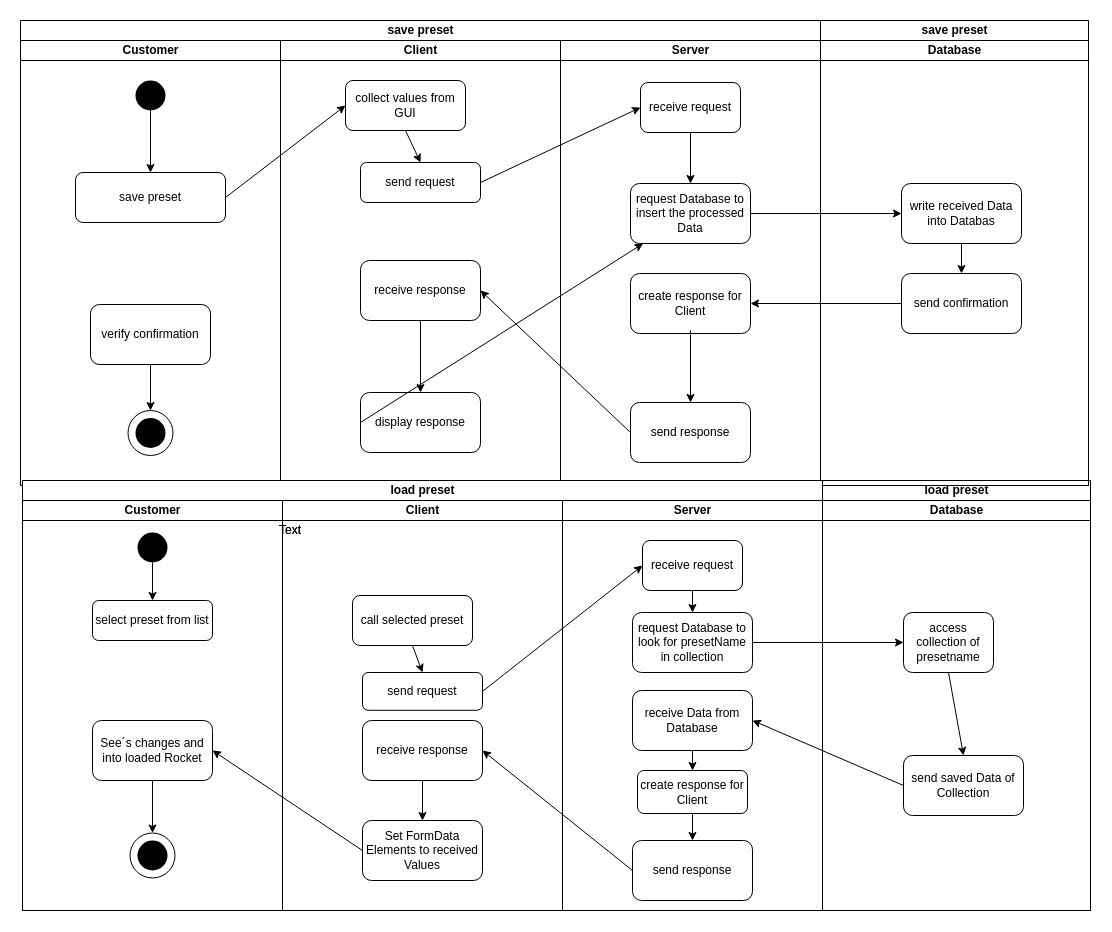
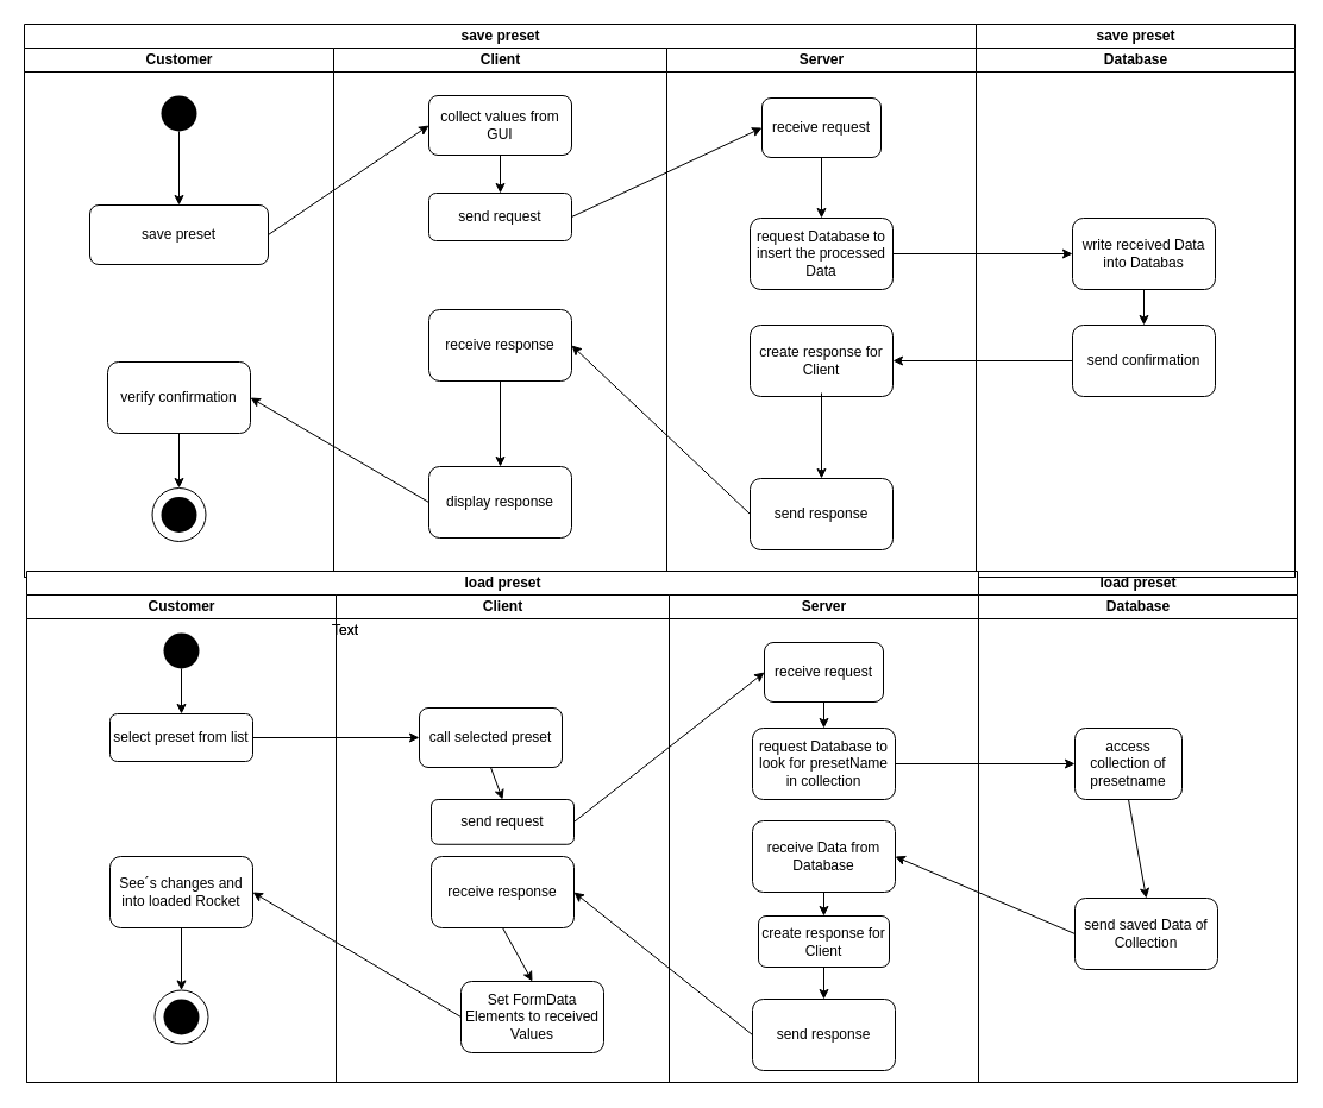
  <mxCell id="0" />
  <mxCell id="1" parent="0" />
  <mxCell id="2" value="" style="endArrow=classic;html=1;entryX=0;entryY=0.5;entryDx=0;entryDy=0;exitX=1;exitY=0.5;exitDx=0;exitDy=0;" parent="1" source="21" target="34" edge="1"><mxGeometry width="50" height="50" relative="1" as="geometry"><mxPoint x="750" y="210" as="sourcePoint" /><mxPoint x="670" y="223" as="targetPoint" /></mxGeometry></mxCell>
  <mxCell id="3" value="" style="endArrow=classic;html=1;exitX=0;exitY=0.5;exitDx=0;exitDy=0;entryX=1;entryY=0.5;entryDx=0;entryDy=0;" parent="1" source="35" target="22" edge="1"><mxGeometry width="50" height="50" relative="1" as="geometry"><mxPoint x="670" y="317" as="sourcePoint" /><mxPoint x="730" y="303" as="targetPoint" /></mxGeometry></mxCell>
  <mxCell id="4" value="save preset" style="swimlane;html=1;childLayout=stackLayout;resizeParent=1;resizeParentMax=0;startSize=20;rounded=0;swimlaneFillColor=none;arcSize=15;" parent="1" vertex="1"><mxGeometry x="20" y="20" width="800" height="465" as="geometry"><mxRectangle x="70" y="100" width="60" height="20" as="alternateBounds" /></mxGeometry></mxCell>
  <mxCell id="5" value="Customer" style="swimlane;html=1;startSize=20;fillColor=#FFFFFF;" parent="4" vertex="1"><mxGeometry y="20" width="260" height="445" as="geometry" /></mxCell>
  <mxCell id="6" value="" style="ellipse;whiteSpace=wrap;html=1;aspect=fixed;rounded=0;fillColor=#000000;strokeColor=none;" parent="5" vertex="1"><mxGeometry x="115" y="377.5" width="30" height="30" as="geometry" /></mxCell>
  <mxCell id="7" value="" style="ellipse;whiteSpace=wrap;html=1;aspect=fixed;rounded=0;fillColor=none;" parent="5" vertex="1"><mxGeometry x="107.5" y="370" width="45" height="45" as="geometry" /></mxCell>
  <mxCell id="8" value="" style="ellipse;whiteSpace=wrap;html=1;aspect=fixed;rounded=0;fillColor=#000000;strokeColor=none;" parent="5" vertex="1"><mxGeometry x="115" y="40" width="30" height="30" as="geometry" /></mxCell>
  <mxCell id="9" value="save preset" style="rounded=1;whiteSpace=wrap;html=1;fillColor=none;" parent="5" vertex="1"><mxGeometry x="55" y="132" width="150" height="50" as="geometry" /></mxCell>
  <mxCell id="10" value="" style="endArrow=classic;html=1;entryX=0.5;entryY=0;entryDx=0;entryDy=0;exitX=0.5;exitY=1;exitDx=0;exitDy=0;" parent="5" source="8" target="9" edge="1"><mxGeometry width="50" height="50" relative="1" as="geometry"><mxPoint x="550" y="160" as="sourcePoint" /><mxPoint x="600" y="110" as="targetPoint" /></mxGeometry></mxCell>
  <mxCell id="11" value="verify confirmation" style="rounded=1;whiteSpace=wrap;html=1;fillColor=none;" parent="5" vertex="1"><mxGeometry x="70" y="264" width="120" height="60" as="geometry" /></mxCell>
  <mxCell id="12" value="" style="endArrow=classic;html=1;exitX=0.5;exitY=1;exitDx=0;exitDy=0;entryX=0.5;entryY=0;entryDx=0;entryDy=0;" parent="5" source="11" target="7" edge="1"><mxGeometry width="50" height="50" relative="1" as="geometry"><mxPoint x="550" y="160" as="sourcePoint" /><mxPoint x="130" y="360" as="targetPoint" /></mxGeometry></mxCell>
  <mxCell id="13" value="Client" style="swimlane;html=1;startSize=20;fillColor=#FFFFFF;" parent="4" vertex="1"><mxGeometry x="260" y="20" width="280" height="445" as="geometry" /></mxCell>
- <mxCell id="14" value="collect values from GUI" style="rounded=1;whiteSpace=wrap;html=1;fillColor=none;" parent="13" vertex="1"><mxGeometry x="65" y="40" width="120" height="50" as="geometry" /></mxCell>
+ <mxCell id="14" value="collect values from GUI" style="rounded=1;whiteSpace=wrap;html=1;fillColor=none;" parent="13" vertex="1"><mxGeometry x="80" y="40" width="120" height="50" as="geometry" /></mxCell>
  <mxCell id="15" value="send request" style="rounded=1;whiteSpace=wrap;html=1;fillColor=none;" parent="13" vertex="1"><mxGeometry x="80" y="122" width="120" height="40" as="geometry" /></mxCell>
  <mxCell id="16" value="" style="endArrow=classic;html=1;entryX=0.5;entryY=0;entryDx=0;entryDy=0;exitX=0.5;exitY=1;exitDx=0;exitDy=0;" parent="13" source="14" target="15" edge="1"><mxGeometry width="50" height="50" relative="1" as="geometry"><mxPoint x="290" y="160" as="sourcePoint" /><mxPoint x="340" y="110" as="targetPoint" /></mxGeometry></mxCell>
  <mxCell id="17" value="receive response" style="rounded=1;whiteSpace=wrap;html=1;fillColor=none;" parent="13" vertex="1"><mxGeometry x="80" y="220" width="120" height="60" as="geometry" /></mxCell>
  <mxCell id="18" value="display response" style="rounded=1;whiteSpace=wrap;html=1;fillColor=none;" parent="13" vertex="1"><mxGeometry x="80" y="352" width="120" height="60" as="geometry" /></mxCell>
  <mxCell id="19" value="" style="endArrow=classic;html=1;entryX=0.5;entryY=0;entryDx=0;entryDy=0;exitX=0.5;exitY=1;exitDx=0;exitDy=0;" parent="13" source="17" target="18" edge="1"><mxGeometry width="50" height="50" relative="1" as="geometry"><mxPoint x="290" y="160" as="sourcePoint" /><mxPoint x="340" y="110" as="targetPoint" /></mxGeometry></mxCell>
  <mxCell id="20" value="Server" style="swimlane;html=1;startSize=20;fillColor=#FFFFFF;" parent="4" vertex="1"><mxGeometry x="540" y="20" width="260" height="445" as="geometry"><mxRectangle x="450" y="20" width="30" height="500" as="alternateBounds" /></mxGeometry></mxCell>
  <mxCell id="21" value="request Database to insert the processed Data" style="rounded=1;whiteSpace=wrap;html=1;fillColor=none;" parent="20" vertex="1"><mxGeometry x="70" y="143" width="120" height="60" as="geometry" /></mxCell>
  <mxCell id="22" value="create response for Client" style="rounded=1;whiteSpace=wrap;html=1;fillColor=none;" parent="20" vertex="1"><mxGeometry x="70" y="233" width="120" height="60" as="geometry" /></mxCell>
  <mxCell id="23" value="receive request" style="rounded=1;whiteSpace=wrap;html=1;fillColor=none;" parent="20" vertex="1"><mxGeometry x="80" y="42" width="100" height="50" as="geometry" /></mxCell>
  <mxCell id="24" value="" style="endArrow=classic;html=1;entryX=0.5;entryY=0;entryDx=0;entryDy=0;exitX=0.5;exitY=1;exitDx=0;exitDy=0;" parent="20" source="23" target="21" edge="1"><mxGeometry width="50" height="50" relative="1" as="geometry"><mxPoint x="10" y="160" as="sourcePoint" /><mxPoint x="130" y="140" as="targetPoint" /></mxGeometry></mxCell>
  <mxCell id="25" value="send response" style="rounded=1;whiteSpace=wrap;html=1;fillColor=none;" parent="20" vertex="1"><mxGeometry x="70" y="362" width="120" height="60" as="geometry" /></mxCell>
  <mxCell id="26" value="" style="endArrow=classic;html=1;entryX=0.5;entryY=0;entryDx=0;entryDy=0;exitX=0.5;exitY=1;exitDx=0;exitDy=0;" parent="20" target="25" edge="1"><mxGeometry width="50" height="50" relative="1" as="geometry"><mxPoint x="130" y="290" as="sourcePoint" /><mxPoint x="60" y="110" as="targetPoint" /></mxGeometry></mxCell>
  <mxCell id="27" value="" style="endArrow=classic;html=1;exitX=1;exitY=0.5;exitDx=0;exitDy=0;entryX=0;entryY=0.5;entryDx=0;entryDy=0;" parent="4" source="9" target="14" edge="1"><mxGeometry width="50" height="50" relative="1" as="geometry"><mxPoint x="550" y="180" as="sourcePoint" /><mxPoint x="600" y="130" as="targetPoint" /></mxGeometry></mxCell>
  <mxCell id="28" value="" style="endArrow=classic;html=1;entryX=0;entryY=0.5;entryDx=0;entryDy=0;exitX=1;exitY=0.5;exitDx=0;exitDy=0;" parent="4" source="15" target="23" edge="1"><mxGeometry width="50" height="50" relative="1" as="geometry"><mxPoint x="550" y="180" as="sourcePoint" /><mxPoint x="600" y="130" as="targetPoint" /></mxGeometry></mxCell>
  <mxCell id="29" value="" style="endArrow=classic;html=1;entryX=1;entryY=0.5;entryDx=0;entryDy=0;exitX=0;exitY=0.5;exitDx=0;exitDy=0;" parent="4" source="25" target="17" edge="1"><mxGeometry width="50" height="50" relative="1" as="geometry"><mxPoint x="550" y="180" as="sourcePoint" /><mxPoint x="600" y="130" as="targetPoint" /></mxGeometry></mxCell>
- <mxCell id="30" value="" style="endArrow=classic;html=1;exitX=0;exitY=0.5;exitDx=0;exitDy=0;" parent="4" source="18" target="21" edge="1"><mxGeometry width="50" height="50" relative="1" as="geometry"><mxPoint x="550" y="180" as="sourcePoint" /><mxPoint x="600" y="130" as="targetPoint" /></mxGeometry></mxCell>
+ <mxCell id="30" value="" style="endArrow=classic;html=1;entryX=1;entryY=0.5;entryDx=0;entryDy=0;exitX=0;exitY=0.5;exitDx=0;exitDy=0;" parent="4" source="18" target="11" edge="1"><mxGeometry width="50" height="50" relative="1" as="geometry"><mxPoint x="550" y="180" as="sourcePoint" /><mxPoint x="600" y="130" as="targetPoint" /></mxGeometry></mxCell>
  <mxCell id="31" value="save preset" style="swimlane;html=1;childLayout=stackLayout;resizeParent=1;resizeParentMax=0;startSize=20;rounded=0;fillColor=none;" parent="1" vertex="1"><mxGeometry x="820" y="20" width="268" height="465" as="geometry" /></mxCell>
  <mxCell id="32" value="Database" style="swimlane;html=1;startSize=20;fillColor=#FFFFFF;" parent="31" vertex="1"><mxGeometry y="20" width="268" height="445" as="geometry" /></mxCell>
  <mxCell id="33" value="" style="endArrow=classic;html=1;exitX=0.5;exitY=1;exitDx=0;exitDy=0;entryX=0.5;entryY=0;entryDx=0;entryDy=0;" parent="32" source="34" target="35" edge="1"><mxGeometry width="50" height="50" relative="1" as="geometry"><mxPoint x="-1120" y="49" as="sourcePoint" /><mxPoint x="-730" y="90" as="targetPoint" /></mxGeometry></mxCell>
  <mxCell id="34" value="write received Data into Databas" style="rounded=1;whiteSpace=wrap;html=1;fillColor=none;" parent="32" vertex="1"><mxGeometry x="81" y="143" width="120" height="60" as="geometry" /></mxCell>
  <mxCell id="35" value="send confirmation" style="rounded=1;whiteSpace=wrap;html=1;fillColor=none;" parent="32" vertex="1"><mxGeometry x="81" y="233" width="120" height="60" as="geometry" /></mxCell>
  <mxCell id="36" value="" style="endArrow=classic;html=1;entryX=0;entryY=0.5;entryDx=0;entryDy=0;exitX=1;exitY=0.5;exitDx=0;exitDy=0;" edge="1" parent="1" source="58" target="71"><mxGeometry width="50" height="50" relative="1" as="geometry"><mxPoint x="512" y="616" as="sourcePoint" /><mxPoint x="562" y="566" as="targetPoint" /></mxGeometry></mxCell>
  <mxCell id="37" value="" style="endArrow=classic;html=1;entryX=1;entryY=0.5;entryDx=0;entryDy=0;exitX=0;exitY=0.5;exitDx=0;exitDy=0;" edge="1" parent="1" source="70" target="57"><mxGeometry width="50" height="50" relative="1" as="geometry"><mxPoint x="512" y="616" as="sourcePoint" /><mxPoint x="562" y="566" as="targetPoint" /></mxGeometry></mxCell>
  <mxCell id="38" value="load preset" style="swimlane;html=1;childLayout=stackLayout;resizeParent=1;resizeParentMax=0;startSize=20;rounded=0;swimlaneFillColor=none;arcSize=15;" vertex="1" parent="1"><mxGeometry x="22" y="480" width="800" height="430" as="geometry"><mxRectangle x="70" y="100" width="60" height="20" as="alternateBounds" /></mxGeometry></mxCell>
  <mxCell id="39" value="Customer" style="swimlane;html=1;startSize=20;fillColor=#FFFFFF;" vertex="1" parent="38"><mxGeometry y="20" width="260" height="410" as="geometry" /></mxCell>
  <mxCell id="40" value="" style="ellipse;whiteSpace=wrap;html=1;aspect=fixed;rounded=0;fillColor=#000000;strokeColor=none;" vertex="1" parent="39"><mxGeometry x="115" y="340" width="30" height="30" as="geometry" /></mxCell>
  <mxCell id="41" value="" style="ellipse;whiteSpace=wrap;html=1;aspect=fixed;rounded=0;fillColor=none;" vertex="1" parent="39"><mxGeometry x="107.5" y="332.5" width="45" height="45" as="geometry" /></mxCell>
  <mxCell id="42" value="" style="ellipse;whiteSpace=wrap;html=1;aspect=fixed;rounded=0;fillColor=#000000;strokeColor=none;" vertex="1" parent="39"><mxGeometry x="115" y="32" width="30" height="30" as="geometry" /></mxCell>
  <mxCell id="43" value="select preset from list" style="rounded=1;whiteSpace=wrap;html=1;fillColor=none;" vertex="1" parent="39"><mxGeometry x="70" y="100" width="120" height="40" as="geometry" /></mxCell>
  <mxCell id="44" value="" style="endArrow=classic;html=1;entryX=0.5;entryY=0;entryDx=0;entryDy=0;exitX=0.5;exitY=1;exitDx=0;exitDy=0;" edge="1" parent="39" source="42" target="43"><mxGeometry width="50" height="50" relative="1" as="geometry"><mxPoint x="550" y="160" as="sourcePoint" /><mxPoint x="600" y="110" as="targetPoint" /></mxGeometry></mxCell>
  <mxCell id="45" value="See´s changes and into loaded Rocket" style="rounded=1;whiteSpace=wrap;html=1;fillColor=none;" vertex="1" parent="39"><mxGeometry x="70" y="220" width="120" height="60" as="geometry" /></mxCell>
  <mxCell id="46" value="" style="endArrow=classic;html=1;exitX=0.5;exitY=1;exitDx=0;exitDy=0;entryX=0.5;entryY=0;entryDx=0;entryDy=0;" edge="1" parent="39" source="45" target="41"><mxGeometry width="50" height="50" relative="1" as="geometry"><mxPoint x="550" y="160" as="sourcePoint" /><mxPoint x="130" y="360" as="targetPoint" /></mxGeometry></mxCell>
  <mxCell id="47" value="Client" style="swimlane;html=1;startSize=20;fillColor=#FFFFFF;" vertex="1" parent="38"><mxGeometry x="260" y="20" width="280" height="410" as="geometry" /></mxCell>
  <mxCell id="48" value="call selected preset" style="rounded=1;whiteSpace=wrap;html=1;fillColor=none;" vertex="1" parent="47"><mxGeometry x="70" y="95" width="120" height="50" as="geometry" /></mxCell>
  <mxCell id="49" value="send request" style="rounded=1;whiteSpace=wrap;html=1;fillColor=none;" vertex="1" parent="47"><mxGeometry x="80" y="172" width="120" height="37.78" as="geometry" /></mxCell>
  <mxCell id="50" value="" style="endArrow=classic;html=1;entryX=0.5;entryY=0;entryDx=0;entryDy=0;exitX=0.5;exitY=1;exitDx=0;exitDy=0;" edge="1" parent="47" source="48" target="49"><mxGeometry width="50" height="50" relative="1" as="geometry"><mxPoint x="290" y="160" as="sourcePoint" /><mxPoint x="340" y="110" as="targetPoint" /></mxGeometry></mxCell>
  <mxCell id="51" value="receive response" style="rounded=1;whiteSpace=wrap;html=1;fillColor=none;" vertex="1" parent="47"><mxGeometry x="80" y="220" width="120" height="60" as="geometry" /></mxCell>
- <mxCell id="52" value="Set FormData Elements to received Values" style="rounded=1;whiteSpace=wrap;html=1;fillColor=none;" vertex="1" parent="47"><mxGeometry x="80" y="320" width="120" height="60" as="geometry" /></mxCell>
+ <mxCell id="52" value="Set FormData Elements to received Values" style="rounded=1;whiteSpace=wrap;html=1;fillColor=none;" vertex="1" parent="47"><mxGeometry x="105" y="325" width="120" height="60" as="geometry" /></mxCell>
  <mxCell id="53" value="" style="endArrow=classic;html=1;entryX=0.5;entryY=0;entryDx=0;entryDy=0;exitX=0.5;exitY=1;exitDx=0;exitDy=0;" edge="1" parent="47" source="51" target="52"><mxGeometry width="50" height="50" relative="1" as="geometry"><mxPoint x="290" y="160" as="sourcePoint" /><mxPoint x="340" y="110" as="targetPoint" /></mxGeometry></mxCell>
  <mxCell id="54" value="Server" style="swimlane;html=1;startSize=20;fillColor=#FFFFFF;" vertex="1" parent="38"><mxGeometry x="540" y="20" width="260" height="410" as="geometry"><mxRectangle x="450" y="20" width="30" height="500" as="alternateBounds" /></mxGeometry></mxCell>
  <mxCell id="55" value="send response" style="rounded=1;whiteSpace=wrap;html=1;fillColor=none;" vertex="1" parent="54"><mxGeometry x="70" y="340" width="120" height="60" as="geometry" /></mxCell>
  <mxCell id="56" value="create response for Client" style="rounded=1;whiteSpace=wrap;html=1;fillColor=none;" vertex="1" parent="54"><mxGeometry x="75" y="270" width="110" height="43" as="geometry" /></mxCell>
  <mxCell id="57" value="receive Data from Database" style="rounded=1;whiteSpace=wrap;html=1;fillColor=none;" vertex="1" parent="54"><mxGeometry x="70" y="190" width="120" height="60" as="geometry" /></mxCell>
  <mxCell id="58" value="request Database to look for presetName in collection" style="rounded=1;whiteSpace=wrap;html=1;fillColor=none;" vertex="1" parent="54"><mxGeometry x="70" y="112" width="120" height="60" as="geometry" /></mxCell>
  <mxCell id="59" value="receive request" style="rounded=1;whiteSpace=wrap;html=1;fillColor=none;" vertex="1" parent="54"><mxGeometry x="80" y="40" width="100" height="50" as="geometry" /></mxCell>
  <mxCell id="60" value="" style="endArrow=classic;html=1;entryX=0.5;entryY=0;entryDx=0;entryDy=0;exitX=0.5;exitY=1;exitDx=0;exitDy=0;" edge="1" parent="54" source="59" target="58"><mxGeometry width="50" height="50" relative="1" as="geometry"><mxPoint x="10" y="160" as="sourcePoint" /><mxPoint x="60" y="110" as="targetPoint" /></mxGeometry></mxCell>
  <mxCell id="61" value="" style="endArrow=classic;html=1;entryX=0.5;entryY=0;entryDx=0;entryDy=0;exitX=0.5;exitY=1;exitDx=0;exitDy=0;" edge="1" parent="54" source="57" target="56"><mxGeometry width="50" height="50" relative="1" as="geometry"><mxPoint x="10" y="137" as="sourcePoint" /><mxPoint x="60" y="87" as="targetPoint" /></mxGeometry></mxCell>
  <mxCell id="62" value="" style="endArrow=classic;html=1;entryX=0.5;entryY=0;entryDx=0;entryDy=0;exitX=0.5;exitY=1;exitDx=0;exitDy=0;" edge="1" parent="54" source="56" target="55"><mxGeometry width="50" height="50" relative="1" as="geometry"><mxPoint x="-10" y="230" as="sourcePoint" /><mxPoint x="40" y="180" as="targetPoint" /></mxGeometry></mxCell>
+ <mxCell id="63" value="" style="endArrow=classic;html=1;exitX=1;exitY=0.5;exitDx=0;exitDy=0;entryX=0;entryY=0.5;entryDx=0;entryDy=0;" edge="1" parent="38" source="43" target="48"><mxGeometry width="50" height="50" relative="1" as="geometry"><mxPoint x="550" y="180" as="sourcePoint" /><mxPoint x="600" y="130" as="targetPoint" /></mxGeometry></mxCell>
  <mxCell id="64" value="" style="endArrow=classic;html=1;entryX=0;entryY=0.5;entryDx=0;entryDy=0;exitX=1;exitY=0.5;exitDx=0;exitDy=0;" edge="1" parent="38" source="49" target="59"><mxGeometry width="50" height="50" relative="1" as="geometry"><mxPoint x="550" y="180" as="sourcePoint" /><mxPoint x="600" y="130" as="targetPoint" /></mxGeometry></mxCell>
  <mxCell id="65" value="" style="endArrow=classic;html=1;entryX=1;entryY=0.5;entryDx=0;entryDy=0;exitX=0;exitY=0.5;exitDx=0;exitDy=0;" edge="1" parent="38" source="55" target="51"><mxGeometry width="50" height="50" relative="1" as="geometry"><mxPoint x="550" y="180" as="sourcePoint" /><mxPoint x="600" y="130" as="targetPoint" /></mxGeometry></mxCell>
  <mxCell id="66" value="" style="endArrow=classic;html=1;entryX=1;entryY=0.5;entryDx=0;entryDy=0;exitX=0;exitY=0.5;exitDx=0;exitDy=0;" edge="1" parent="38" source="52" target="45"><mxGeometry width="50" height="50" relative="1" as="geometry"><mxPoint x="550" y="180" as="sourcePoint" /><mxPoint x="600" y="130" as="targetPoint" /></mxGeometry></mxCell>
  <mxCell id="67" value="load preset" style="swimlane;html=1;childLayout=stackLayout;resizeParent=1;resizeParentMax=0;startSize=20;rounded=0;fillColor=none;" vertex="1" parent="1"><mxGeometry x="822" y="480" width="268" height="430" as="geometry" /></mxCell>
  <mxCell id="68" value="Database" style="swimlane;html=1;startSize=20;fillColor=#FFFFFF;" vertex="1" parent="67"><mxGeometry y="20" width="268" height="410" as="geometry" /></mxCell>
  <mxCell id="69" value="" style="endArrow=classic;html=1;exitX=0.5;exitY=1;exitDx=0;exitDy=0;entryX=0.5;entryY=0;entryDx=0;entryDy=0;" edge="1" parent="68" source="71" target="70"><mxGeometry width="50" height="50" relative="1" as="geometry"><mxPoint x="-1120" y="49" as="sourcePoint" /><mxPoint x="-730" y="90" as="targetPoint" /></mxGeometry></mxCell>
  <mxCell id="70" value="send saved Data of Collection" style="rounded=1;whiteSpace=wrap;html=1;fillColor=none;" vertex="1" parent="68"><mxGeometry x="81" y="255" width="120" height="60" as="geometry" /></mxCell>
  <mxCell id="71" value="access collection of presetname" style="rounded=1;whiteSpace=wrap;html=1;fillColor=none;" vertex="1" parent="68"><mxGeometry x="81" y="112" width="90" height="60" as="geometry" /></mxCell>
  <mxCell id="72" value="Text" style="text;html=1;strokeColor=none;fillColor=none;align=center;verticalAlign=middle;whiteSpace=wrap;rounded=0;" vertex="1" parent="1"><mxGeometry x="270" y="520" width="40" height="20" as="geometry" /></mxCell>
  <mxCell id="73" value="Text" style="text;html=1;strokeColor=none;fillColor=none;align=center;verticalAlign=middle;whiteSpace=wrap;rounded=0;" vertex="1" parent="1"><mxGeometry x="270" y="520" width="40" height="20" as="geometry" /></mxCell>
